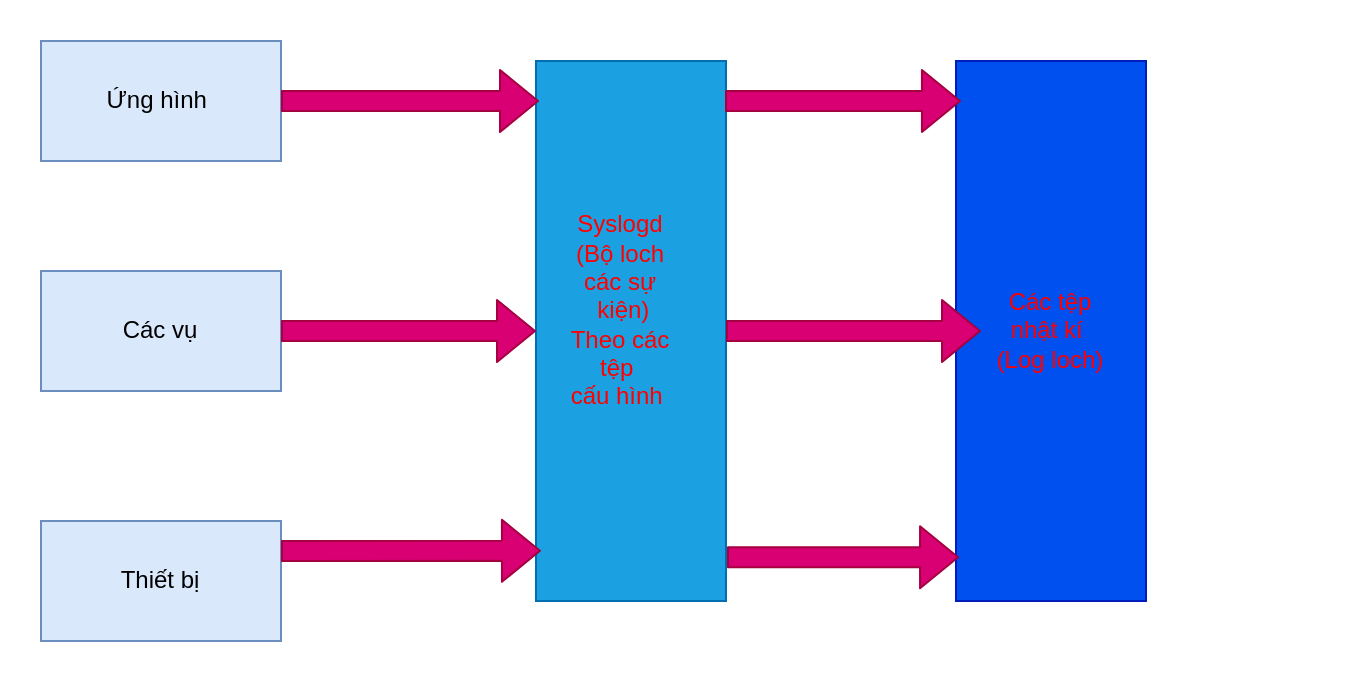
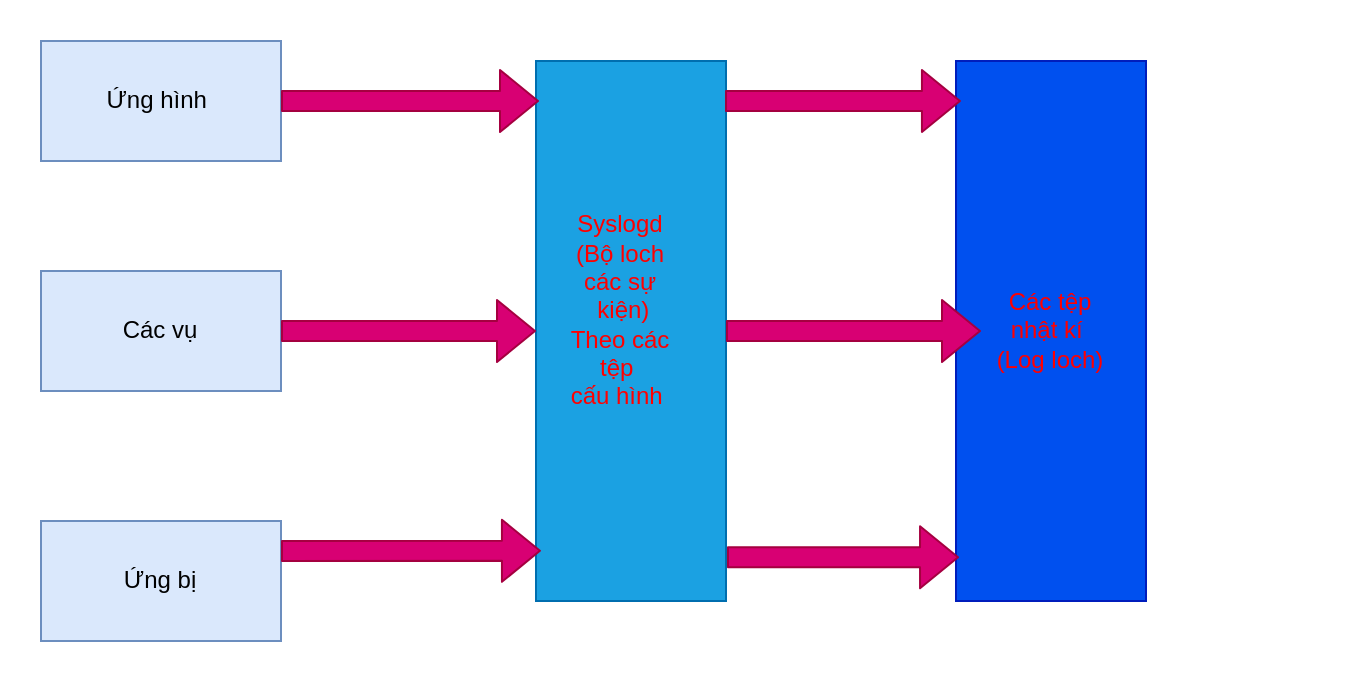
  <mxCell id="0" />
  <mxCell id="1" parent="0" />
  <mxCell id="2" value="Ứng hình&amp;nbsp;" style="rounded=0;whiteSpace=wrap;html=1;fillColor=#dae8fc;strokeColor=#6c8ebf;" vertex="1" parent="1"><mxGeometry x="20" y="20" width="120" height="60" as="geometry" /></mxCell>
  <mxCell id="3" value="Các vụ" style="rounded=0;whiteSpace=wrap;html=1;fillColor=#dae8fc;strokeColor=#6c8ebf;" vertex="1" parent="1"><mxGeometry x="20" y="135" width="120" height="60" as="geometry" /></mxCell>
- <mxCell id="4" value="Thiết bị" style="rounded=0;whiteSpace=wrap;html=1;fillColor=#dae8fc;strokeColor=#6c8ebf;" vertex="1" parent="1"><mxGeometry x="20" y="260" width="120" height="60" as="geometry" /></mxCell>
+ <mxCell id="4" value="Ứng bị" style="rounded=0;whiteSpace=wrap;html=1;fillColor=#dae8fc;strokeColor=#6c8ebf;" vertex="1" parent="1"><mxGeometry x="20" y="260" width="120" height="60" as="geometry" /></mxCell>
  <mxCell id="5" value="" style="rounded=0;whiteSpace=wrap;html=1;rotation=90;fillColor=#1ba1e2;strokeColor=#006EAF;fontColor=#ffffff;" vertex="1" parent="1"><mxGeometry x="180" y="117.5" width="270" height="95" as="geometry" /></mxCell>
  <mxCell id="6" value="" style="rounded=0;whiteSpace=wrap;html=1;rotation=90;fillColor=#0050ef;strokeColor=#001DBC;fontColor=#ffffff;" vertex="1" parent="1"><mxGeometry x="390" y="117.5" width="270" height="95" as="geometry" /></mxCell>
  <mxCell id="7" value="&lt;font color=&quot;#ff0000&quot;&gt;&lt;span style=&quot;background-color: rgb(27 , 161 , 226)&quot;&gt;Syslogd&lt;/span&gt;&lt;br&gt;&lt;span style=&quot;background-color: rgb(27 , 161 , 226)&quot;&gt;(Bộ loch các sự&lt;/span&gt;&lt;br&gt;&lt;span style=&quot;background-color: rgb(27 , 161 , 226)&quot;&gt;&amp;nbsp;kiện)&lt;/span&gt;&lt;br&gt;&lt;span style=&quot;background-color: rgb(27 , 161 , 226)&quot;&gt;Theo các tệp&amp;nbsp;&lt;/span&gt;&lt;br&gt;&lt;span style=&quot;background-color: rgb(27 , 161 , 226)&quot;&gt;cấu hình&amp;nbsp;&lt;/span&gt;&lt;/font&gt;" style="text;html=1;strokeColor=none;fillColor=none;align=center;verticalAlign=middle;whiteSpace=wrap;rounded=0;" vertex="1" parent="1"><mxGeometry x="280" y="110" width="60" height="90" as="geometry" /></mxCell>
  <mxCell id="8" value="" style="shape=flexArrow;endArrow=classic;html=1;exitX=1;exitY=0.5;exitDx=0;exitDy=0;fillColor=#d80073;strokeColor=#A50040;" edge="1" parent="1" source="2"><mxGeometry width="50" height="50" relative="1" as="geometry"><mxPoint x="370" y="210" as="sourcePoint" /><mxPoint x="269" y="50" as="targetPoint" /></mxGeometry></mxCell>
  <mxCell id="9" value="" style="shape=flexArrow;endArrow=classic;html=1;exitX=1;exitY=0.5;exitDx=0;exitDy=0;entryX=0.5;entryY=1;entryDx=0;entryDy=0;fillColor=#d80073;strokeColor=#A50040;" edge="1" parent="1" source="3" target="5"><mxGeometry width="50" height="50" relative="1" as="geometry"><mxPoint x="150" y="60" as="sourcePoint" /><mxPoint x="279.02" y="64.03" as="targetPoint" /></mxGeometry></mxCell>
  <mxCell id="10" value="" style="shape=flexArrow;endArrow=classic;html=1;exitX=1;exitY=0.25;exitDx=0;exitDy=0;entryX=0.907;entryY=0.974;entryDx=0;entryDy=0;entryPerimeter=0;fillColor=#d80073;strokeColor=#A50040;" edge="1" parent="1" source="4" target="5"><mxGeometry width="50" height="50" relative="1" as="geometry"><mxPoint x="160" y="70" as="sourcePoint" /><mxPoint x="289.02" y="74.03" as="targetPoint" /></mxGeometry></mxCell>
  <mxCell id="11" value="&lt;font color=&quot;#ff0000&quot;&gt;Các tệp nhật kí&amp;nbsp;&lt;br&gt;(Log loch)&lt;/font&gt;" style="text;html=1;strokeColor=none;fillColor=none;align=center;verticalAlign=middle;whiteSpace=wrap;rounded=0;" vertex="1" parent="1"><mxGeometry x="490" y="117.5" width="70" height="95" as="geometry" /></mxCell>
  <mxCell id="12" value="" style="shape=flexArrow;endArrow=classic;html=1;exitX=0.074;exitY=0.005;exitDx=0;exitDy=0;fillColor=#d80073;strokeColor=#A50040;exitPerimeter=0;entryX=0.074;entryY=0.974;entryDx=0;entryDy=0;entryPerimeter=0;" edge="1" parent="1" source="5" target="6"><mxGeometry width="50" height="50" relative="1" as="geometry"><mxPoint x="150" y="60" as="sourcePoint" /><mxPoint x="279" y="60" as="targetPoint" /></mxGeometry></mxCell>
  <mxCell id="13" value="" style="shape=flexArrow;endArrow=classic;html=1;exitX=0.5;exitY=0;exitDx=0;exitDy=0;fillColor=#d80073;strokeColor=#A50040;entryX=0;entryY=0.5;entryDx=0;entryDy=0;" edge="1" parent="1" source="5" target="11"><mxGeometry width="50" height="50" relative="1" as="geometry"><mxPoint x="160" y="70" as="sourcePoint" /><mxPoint x="289" y="70" as="targetPoint" /></mxGeometry></mxCell>
  <mxCell id="14" value="" style="shape=flexArrow;endArrow=classic;html=1;exitX=0.919;exitY=-0.005;exitDx=0;exitDy=0;fillColor=#d80073;strokeColor=#A50040;exitPerimeter=0;entryX=0.919;entryY=0.984;entryDx=0;entryDy=0;entryPerimeter=0;" edge="1" parent="1" source="5" target="6"><mxGeometry width="50" height="50" relative="1" as="geometry"><mxPoint x="170" y="80" as="sourcePoint" /><mxPoint x="299" y="80" as="targetPoint" /></mxGeometry></mxCell>
